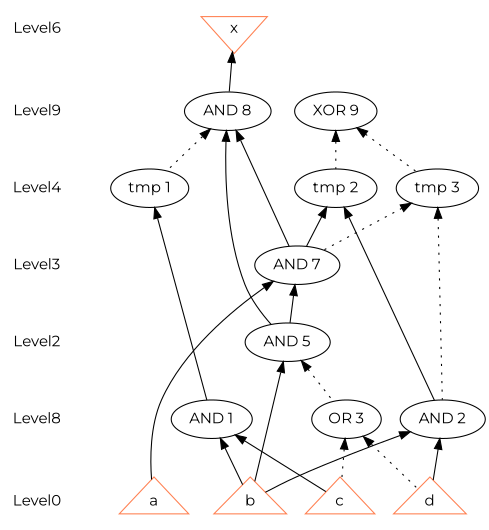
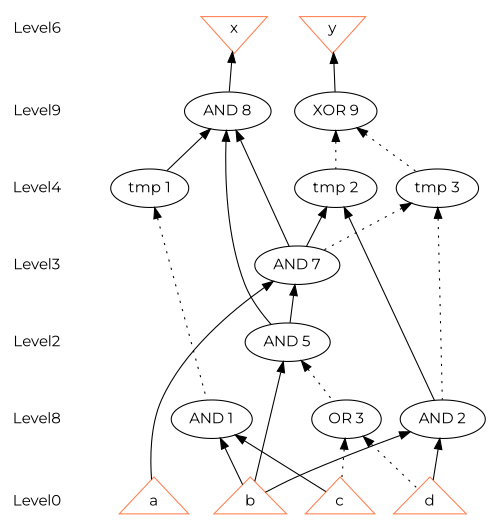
  digraph {
    fontname=Montserrat
    node [fontname=Montserrat shape=ellipse]
    edge [dir=back fontname=Montserrat style=solid]
    Level6 [shape=plaintext]
    n2 [label=Level9 shape=plaintext]
    Level4 [shape=plaintext]
    Level3 [shape=plaintext]
    Level2 [shape=plaintext]
    n6 [label=Level8 shape=plaintext]
    Level0 [shape=plaintext]
    n8 [color=coral fillcolor=coral label=x shape=invtriangle]
+   n9 [color=coral fillcolor=coral label=y shape=invtriangle]
    n10 [label="XOR 9\n"]
    n11 [label="AND 8\n"]
    n12 [label="tmp 1\n"]
    n13 [label="tmp 2\n"]
    n14 [label="tmp 3\n"]
    n15 [label="AND 7\n"]
    n16 [label="AND 5\n"]
    n17 [label="AND 1\n"]
    n18 [label="AND 2\n"]
    n19 [label="OR 3\n"]
    n20 [color=coral fillcolor=coral label=a shape=triangle]
    n21 [color=coral fillcolor=coral label=b shape=triangle]
    n22 [color=coral fillcolor=coral label=c shape=triangle]
    n23 [color=coral fillcolor=coral label=d shape=triangle]
    subgraph sub_1 {
      Level6
      n2
      Level4
      Level3
      Level2
      n6
      Level0
    }
    subgraph sub_2 {
      rank=same
      Level6
      n8
+     n9
    }
    subgraph sub_3 {
      rank=same
      n2
      n10
      n11
    }
    subgraph sub_4 {
      rank=same
      Level4
      n12
      n13
      n14
    }
    subgraph sub_5 {
      rank=same
      Level3
      n15
    }
    subgraph sub_6 {
      rank=same
      Level2
      n16
    }
    subgraph sub_7 {
      rank=same
      n6
      n17
      n18
      n19
    }
    subgraph sub_8 {
      rank=same
      Level0
      n20
      n21
      n22
      n23
    }
    Level6 -> n2 [style=invis]
    n2 -> Level4 [style=invis]
    Level4 -> Level3 [style=invis]
    Level3 -> Level2 [style=invis]
    Level2 -> n6 [style=invis]
    n6 -> Level0 [style=invis]
+   n8 -> n9 [style=invis]
    n8 -> n11
+   n9 -> n10
    n10 -> n13 [style=dotted]
    n10 -> n14 [style=dotted]
-   n11 -> n12 [style=dotted]
+   n11 -> n12
    n11 -> n15
    n11 -> n16
-   n12 -> n17
+   n12 -> n17 [style=dotted]
    n13 -> n15
    n13 -> n18
    n14 -> n15 [style=dotted]
    n14 -> n18 [style=dotted]
    n15 -> n16
    n15 -> n20
    n16 -> n19 [style=dotted]
    n16 -> n21
    n17 -> n21
    n17 -> n22
    n18 -> n21
    n18 -> n23
    n19 -> n22 [style=dotted]
    n19 -> n23 [style=dotted]
    n20 -> n21 [style=invis]
    n21 -> n22 [style=invis]
    n22 -> n23 [style=invis]
  }
